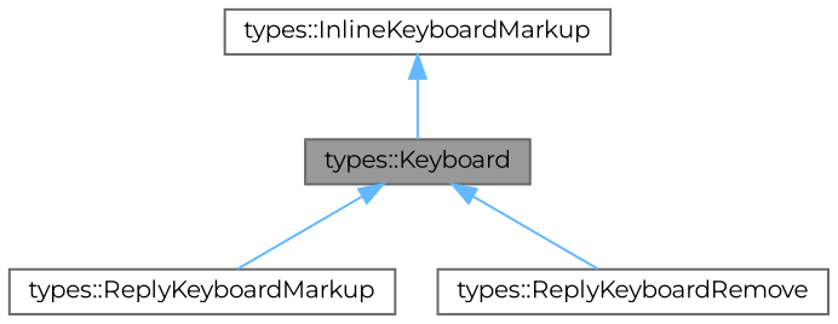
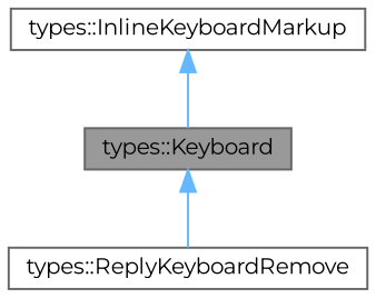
  digraph {
    fontname=Montserrat
    node [color=gray40 fillcolor=white fontname=Montserrat fontsize=10 shape=box style=filled]
    edge [color=steelblue1 dir=back fontname=Montserrat fontsize=10 labelfontname=Helvetica labelfontsize=10 style=solid]
    n1 [fillcolor=grey60 fontcolor=black height=0.2 label="types::Keyboard" width=0.4]
-   n2 [height=0.2 label="types::ReplyKeyboardMarkup" width=0.4]
    n3 [height=0.2 label="types::ReplyKeyboardRemove" width=0.4]
    n4 [height=0.2 label="types::InlineKeyboardMarkup" width=0.4]
-   n1 -> n2
    n1 -> n3
    n4 -> n1
  }
